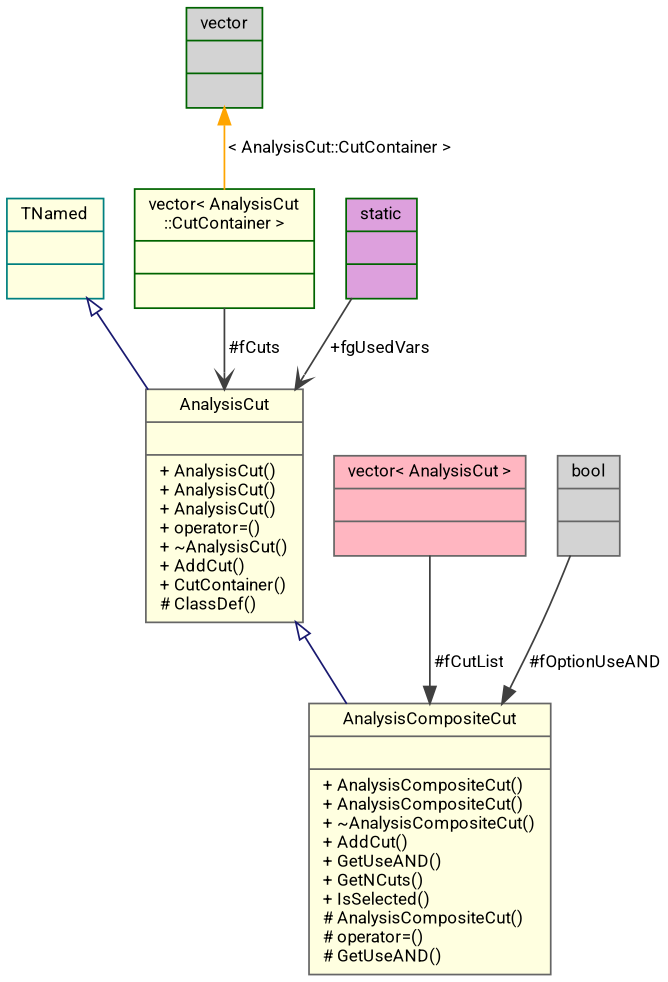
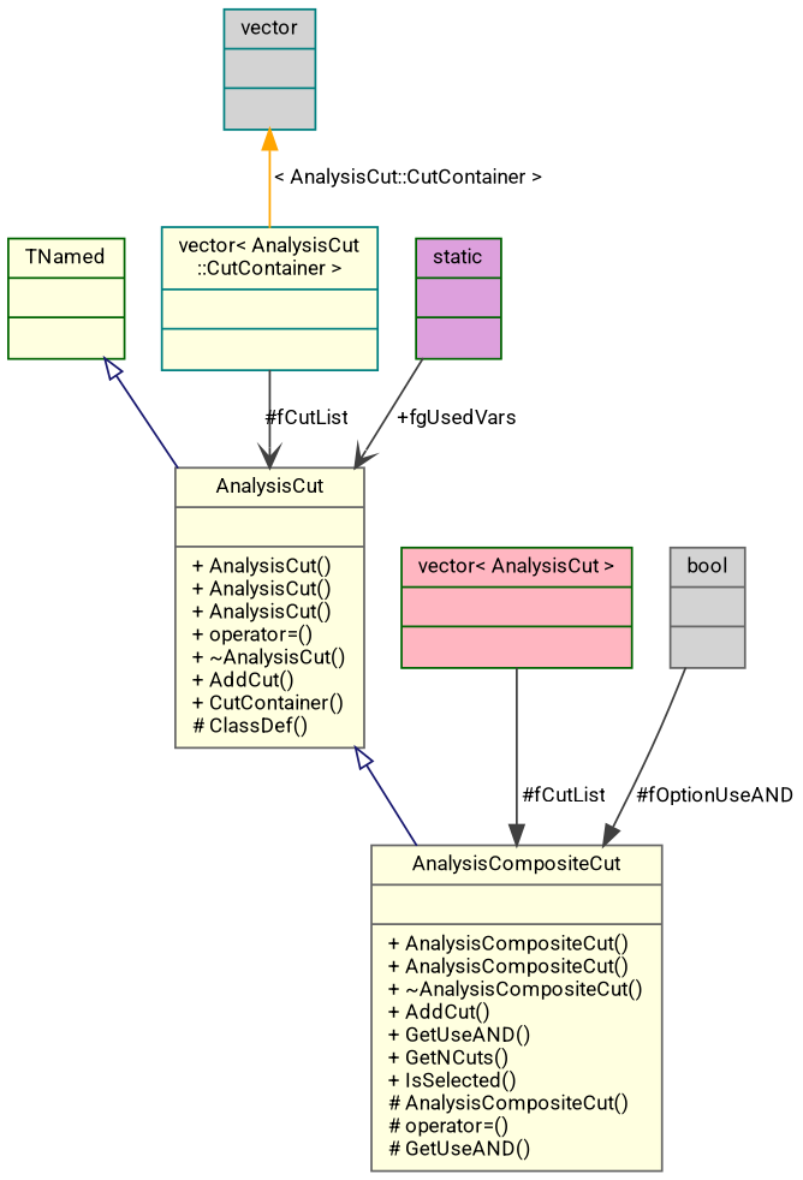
  digraph {
    fontname=Roboto
    node [color=gray40 fillcolor=lightyellow fontname=Roboto fontsize=10 shape=record style=filled]
    edge [color=grey25 fontname=Roboto fontsize=10 labelfontname=Helvetica labelfontsize=10 style=solid]
    n1 [fontcolor=black height=0.2 label="{AnalysisCompositeCut\n||+ AnalysisCompositeCut()\l+ AnalysisCompositeCut()\l+ ~AnalysisCompositeCut()\l+ AddCut()\l+ GetUseAND()\l+ GetNCuts()\l+ IsSelected()\l# AnalysisCompositeCut()\l# operator=()\l# GetUseAND()\l}" width=0.4]
    n2 [height=0.2 label="{AnalysisCut\n||+ AnalysisCut()\l+ AnalysisCut()\l+ AnalysisCut()\l+ operator=()\l+ ~AnalysisCut()\l+ AddCut()\l+ CutContainer()\l# ClassDef()\l}" width=0.4]
-   n3 [color=teal height=0.2 label="{TNamed\n||}" width=0.4]
-   n4 [color=darkgreen height=0.2 label="{vector\< AnalysisCut\l::CutContainer \>\n||}" width=0.4]
-   n5 [color=darkgreen fillcolor=lightgrey height=0.2 label="{vector\n||}" width=0.4]
+   n3 [color=darkgreen height=0.2 label="{TNamed\n||}" width=0.4]
+   n4 [color=teal height=0.2 label="{vector\< AnalysisCut\l::CutContainer \>\n||}" width=0.4]
+   n5 [color=teal fillcolor=lightgrey height=0.2 label="{vector\n||}" width=0.4]
    n6 [color=darkgreen fillcolor=plum height=0.2 label="{static\n||}" width=0.4]
-   n7 [fillcolor=lightpink height=0.2 label="{vector\< AnalysisCut \>\n||}" width=0.4]
+   n7 [color=darkgreen fillcolor=lightpink height=0.2 label="{vector\< AnalysisCut \>\n||}" width=0.4]
    n8 [fillcolor=lightgrey height=0.2 label="{bool\n||}" width=0.4]
    n2 -> n1 [arrowtail=onormal color=midnightblue dir=back]
    n3 -> n2 [arrowtail=onormal color=midnightblue dir=back]
-   n4 -> n2 [arrowhead=vee label=" #fCuts"]
+   n4 -> n2 [arrowhead=vee label=" #fCutList"]
    n5 -> n4 [color=orange dir=back label=" \< AnalysisCut::CutContainer \>"]
    n6 -> n2 [arrowhead=vee label=" +fgUsedVars"]
    n7 -> n1 [arrowhead=normal label=" #fCutList"]
    n8 -> n1 [arrowhead=normal label=" #fOptionUseAND"]
  }
